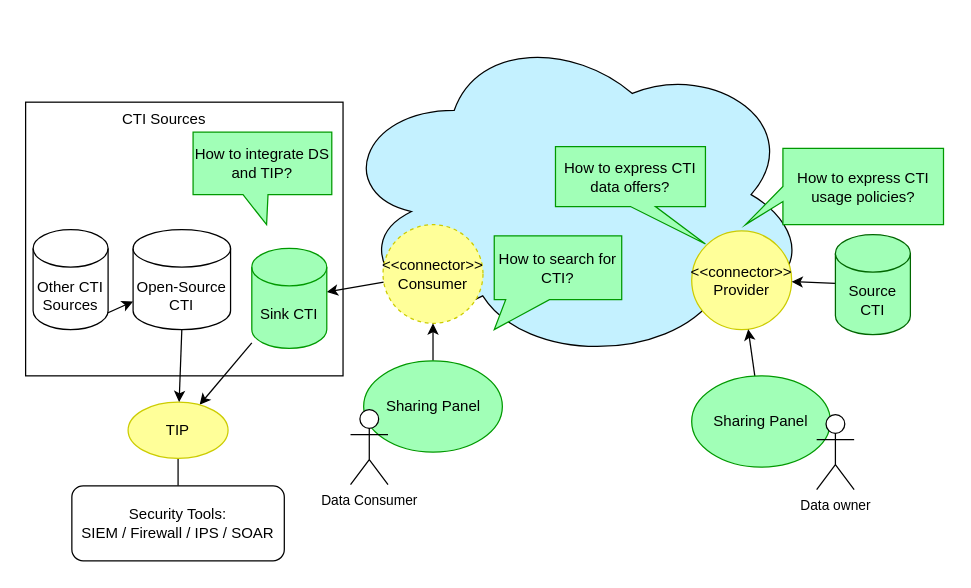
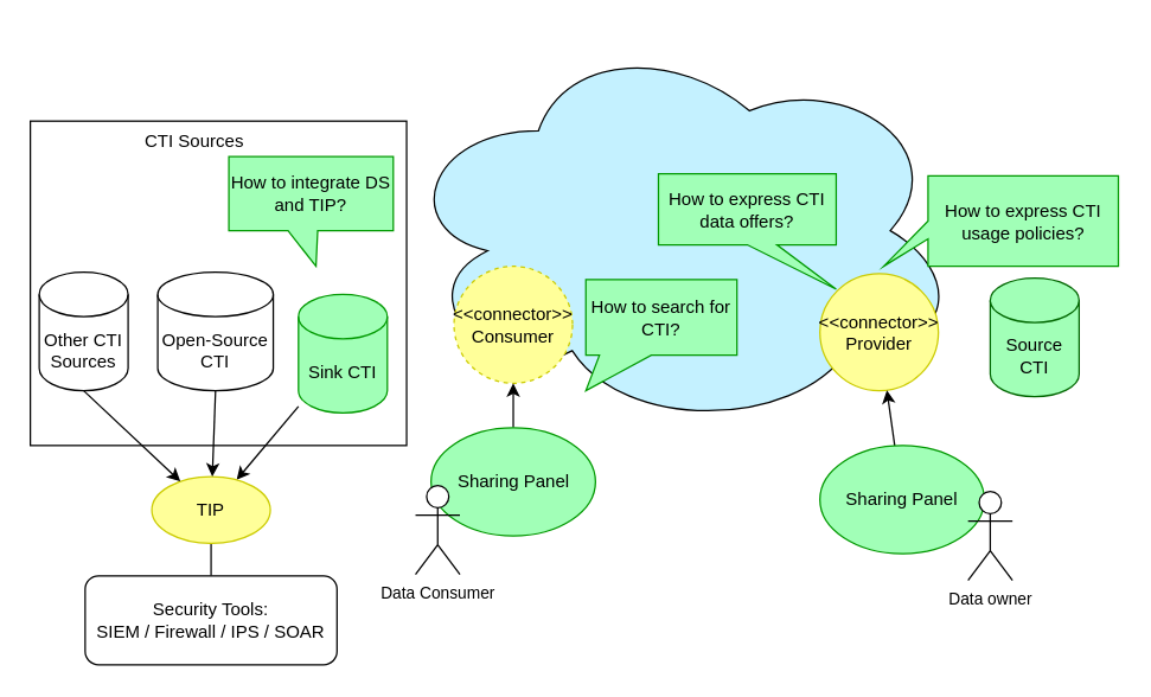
  <mxCell id="0" />
  <mxCell id="1" parent="0" />
  <mxCell id="2" value="" style="rounded=0;whiteSpace=wrap;html=1;" parent="1" vertex="1"><mxGeometry x="20" y="81" width="254" height="219" as="geometry" /></mxCell>
  <mxCell id="3" value="" style="rounded=0;orthogonalLoop=1;jettySize=auto;html=1;" parent="1" source="8" target="14" edge="1"><mxGeometry relative="1" as="geometry" /></mxCell>
  <mxCell id="4" value="" style="ellipse;shape=cloud;whiteSpace=wrap;html=1;fillColor=#C4F1FF;" parent="1" vertex="1"><mxGeometry x="268" y="20" width="380" height="270" as="geometry" /></mxCell>
- <mxCell id="5" style="rounded=0;orthogonalLoop=1;jettySize=auto;html=1;" parent="1" source="6" target="8" edge="1"><mxGeometry relative="1" as="geometry" /></mxCell>
  <mxCell id="6" value="&amp;lt;&amp;lt;connector&amp;gt;&amp;gt;&lt;br&gt;Consumer" style="ellipse;whiteSpace=wrap;html=1;aspect=fixed;strokeColor=#CCCC00;fillColor=#FFFF99;dashed=1;" parent="1" vertex="1"><mxGeometry x="306" y="179" width="80" height="79" as="geometry" /></mxCell>
  <mxCell id="7" value="&amp;lt;&amp;lt;connector&amp;gt;&amp;gt;&lt;br&gt;Provider" style="ellipse;whiteSpace=wrap;html=1;aspect=fixed;strokeColor=#CCCC00;fillColor=#FFFF99;" parent="1" vertex="1"><mxGeometry x="553" y="184" width="80" height="79" as="geometry" /></mxCell>
  <mxCell id="8" value="Sink CTI" style="shape=cylinder3;whiteSpace=wrap;html=1;boundedLbl=1;backgroundOutline=1;size=15;strokeColor=#009900;fillColor=#A1FFB7;" parent="1" vertex="1"><mxGeometry x="201" y="198" width="60" height="80" as="geometry" /></mxCell>
- <mxCell id="9" style="rounded=0;orthogonalLoop=1;jettySize=auto;html=1;" parent="1" source="10" target="7" edge="1"><mxGeometry relative="1" as="geometry" /></mxCell>
  <mxCell id="10" value="Source CTI" style="shape=cylinder3;whiteSpace=wrap;html=1;boundedLbl=1;backgroundOutline=1;size=15;strokeColor=#006600;fillColor=#A1FFB7;" parent="1" vertex="1"><mxGeometry x="668" y="187" width="60" height="80" as="geometry" /></mxCell>
  <mxCell id="11" value="How to express CTI usage policies?" style="shape=callout;whiteSpace=wrap;html=1;perimeter=calloutPerimeter;position2=1;strokeColor=#009900;fillColor=#A1FFB7;direction=south;base=12;" parent="1" vertex="1"><mxGeometry x="596" y="118" width="158.5" height="61" as="geometry" /></mxCell>
  <mxCell id="12" value="How to search for CTI?" style="shape=callout;whiteSpace=wrap;html=1;perimeter=calloutPerimeter;position2=0;base=35;strokeColor=#009900;fillColor=#A1FFB7;size=24;position=0.09;" parent="1" vertex="1"><mxGeometry x="395" y="188" width="102" height="75" as="geometry" /></mxCell>
  <mxCell id="13" style="rounded=0;orthogonalLoop=1;jettySize=auto;html=1;endArrow=none;" parent="1" source="14" target="21" edge="1"><mxGeometry relative="1" as="geometry" /></mxCell>
  <mxCell id="14" value="TIP" style="ellipse;whiteSpace=wrap;html=1;aspect=fixed;strokeColor=#CCCC00;fillColor=#FFFF99;" parent="1" vertex="1"><mxGeometry x="102" y="321" width="80" height="45" as="geometry" /></mxCell>
  <mxCell id="15" style="rounded=0;orthogonalLoop=1;jettySize=auto;html=1;exitX=0.5;exitY=1;exitDx=0;exitDy=0;exitPerimeter=0;" parent="1" source="16" target="14" edge="1"><mxGeometry relative="1" as="geometry" /></mxCell>
  <mxCell id="16" value="Open-Source CTI" style="shape=cylinder3;whiteSpace=wrap;html=1;boundedLbl=1;backgroundOutline=1;size=15;" parent="1" vertex="1"><mxGeometry x="106" y="183" width="78" height="80" as="geometry" /></mxCell>
  <mxCell id="17" value="CTI Sources" style="text;html=1;strokeColor=none;fillColor=none;align=center;verticalAlign=middle;whiteSpace=wrap;rounded=0;" parent="1" vertex="1"><mxGeometry x="90" y="80" width="82" height="30" as="geometry" /></mxCell>
- <mxCell id="18" style="rounded=0;orthogonalLoop=1;jettySize=auto;html=1;exitX=0.5;exitY=1;exitDx=0;exitDy=0;exitPerimeter=0;" parent="1" source="19" target="16" edge="1"><mxGeometry relative="1" as="geometry" /></mxCell>
+ <mxCell id="18" style="rounded=0;orthogonalLoop=1;jettySize=auto;html=1;exitX=0.5;exitY=1;exitDx=0;exitDy=0;exitPerimeter=0;" parent="1" source="19" target="14" edge="1"><mxGeometry relative="1" as="geometry" /></mxCell>
  <mxCell id="19" value="Other CTI&lt;br&gt;Sources" style="shape=cylinder3;whiteSpace=wrap;html=1;boundedLbl=1;backgroundOutline=1;size=15;" parent="1" vertex="1"><mxGeometry x="26" y="183" width="60" height="80" as="geometry" /></mxCell>
  <mxCell id="20" value="How to integrate DS and TIP?" style="shape=callout;whiteSpace=wrap;html=1;perimeter=calloutPerimeter;position2=0.53;base=20;size=24;position=0.36;strokeColor=#009900;fillColor=#A1FFB7;" parent="1" vertex="1"><mxGeometry x="154" y="105" width="111" height="74" as="geometry" /></mxCell>
  <mxCell id="21" value="Security Tools:&lt;br style=&quot;border-color: var(--border-color);&quot;&gt;SIEM / Firewall / IPS / SOAR" style="rounded=1;whiteSpace=wrap;html=1;" parent="1" vertex="1"><mxGeometry x="57" y="388" width="170" height="60" as="geometry" /></mxCell>
  <mxCell id="22" style="rounded=0;orthogonalLoop=1;jettySize=auto;html=1;" parent="1" source="23" target="6" edge="1"><mxGeometry relative="1" as="geometry" /></mxCell>
  <mxCell id="23" value="Sharing Panel" style="ellipse;whiteSpace=wrap;html=1;strokeColor=#009900;fillColor=#A1FFB7;" parent="1" vertex="1"><mxGeometry x="290.5" y="288" width="111" height="73" as="geometry" /></mxCell>
  <mxCell id="24" style="rounded=0;orthogonalLoop=1;jettySize=auto;html=1;" parent="1" source="25" target="7" edge="1"><mxGeometry relative="1" as="geometry" /></mxCell>
  <mxCell id="25" value="Sharing Panel" style="ellipse;whiteSpace=wrap;html=1;strokeColor=#009900;fillColor=#A1FFB7;" parent="1" vertex="1"><mxGeometry x="553" y="300" width="111" height="73" as="geometry" /></mxCell>
  <mxCell id="26" value="How to express CTI data offers?" style="shape=callout;whiteSpace=wrap;html=1;perimeter=calloutPerimeter;position2=1;strokeColor=#009900;fillColor=#A1FFB7;" parent="1" vertex="1"><mxGeometry x="444" y="116.5" width="120" height="78" as="geometry" /></mxCell>
  <mxCell id="27" value="Data owner" style="shape=umlActor;verticalLabelPosition=bottom;verticalAlign=top;html=1;outlineConnect=0;fontFamily=Helvetica;fontSize=11;fontColor=default;" parent="1" vertex="1"><mxGeometry x="653" y="331" width="30" height="60" as="geometry" /></mxCell>
  <mxCell id="28" value="Data Consumer" style="shape=umlActor;verticalLabelPosition=bottom;verticalAlign=top;html=1;outlineConnect=0;fontFamily=Helvetica;fontSize=11;fontColor=default;" parent="1" vertex="1"><mxGeometry x="280" y="327" width="30" height="60" as="geometry" /></mxCell>
